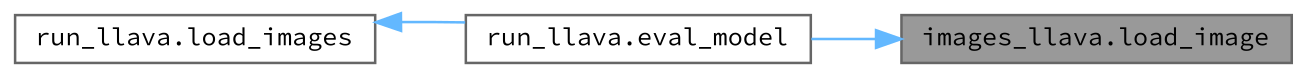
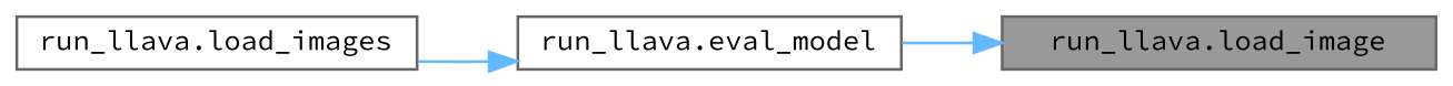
  digraph {
    fontname="Source Code Pro"
    rankdir=RL
    node [color=grey40 fillcolor=white fontname="Source Code Pro" fontsize=10 shape=box style=filled]
    edge [color=steelblue1 dir=back fontname="Source Code Pro" fontsize=10 labelfontname=Helvetica labelfontsize=10 style=solid]
-   n1 [color=gray40 fillcolor=grey60 fontcolor=black height=0.2 label="images_llava.load_image" width=0.4]
+   n1 [color=gray40 fillcolor=grey60 fontcolor=black height=0.2 label="run_llava.load_image" width=0.4]
    n2 [height=0.2 label="run_llava.eval_model" width=0.4]
    n3 [height=0.2 label="run_llava.load_images" width=0.4]
    n1 -> n2
-   n3 -> n2
+   n2 -> n3
  }
